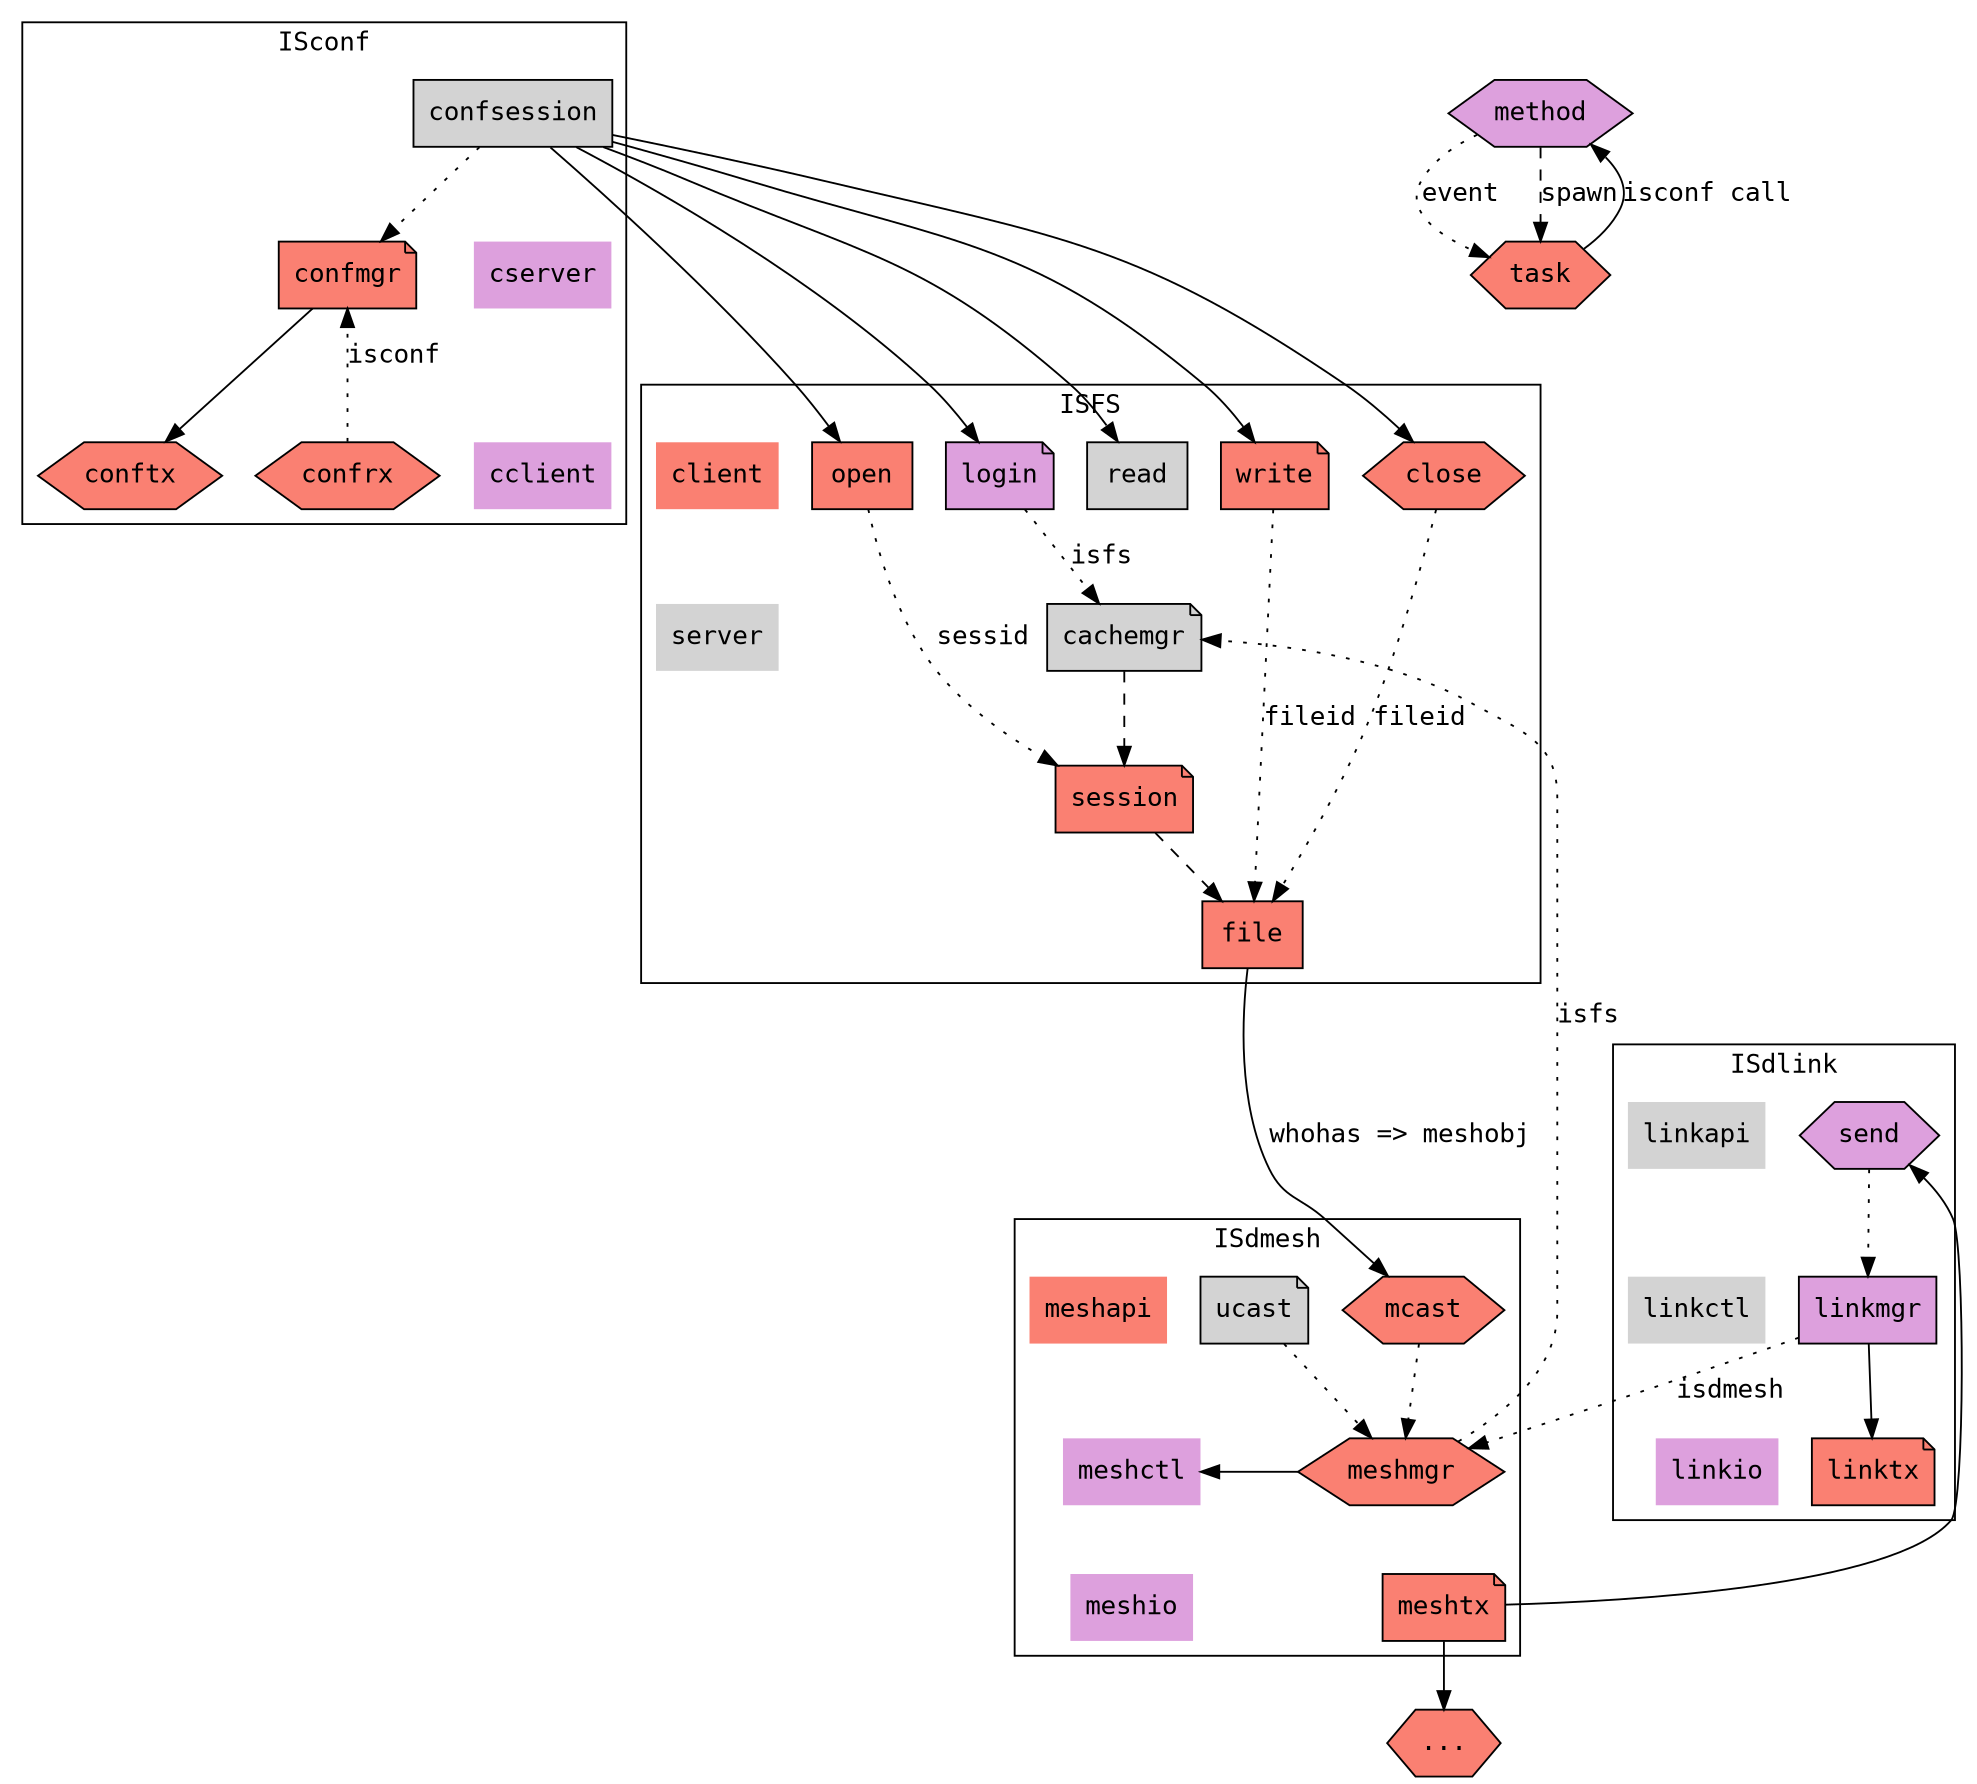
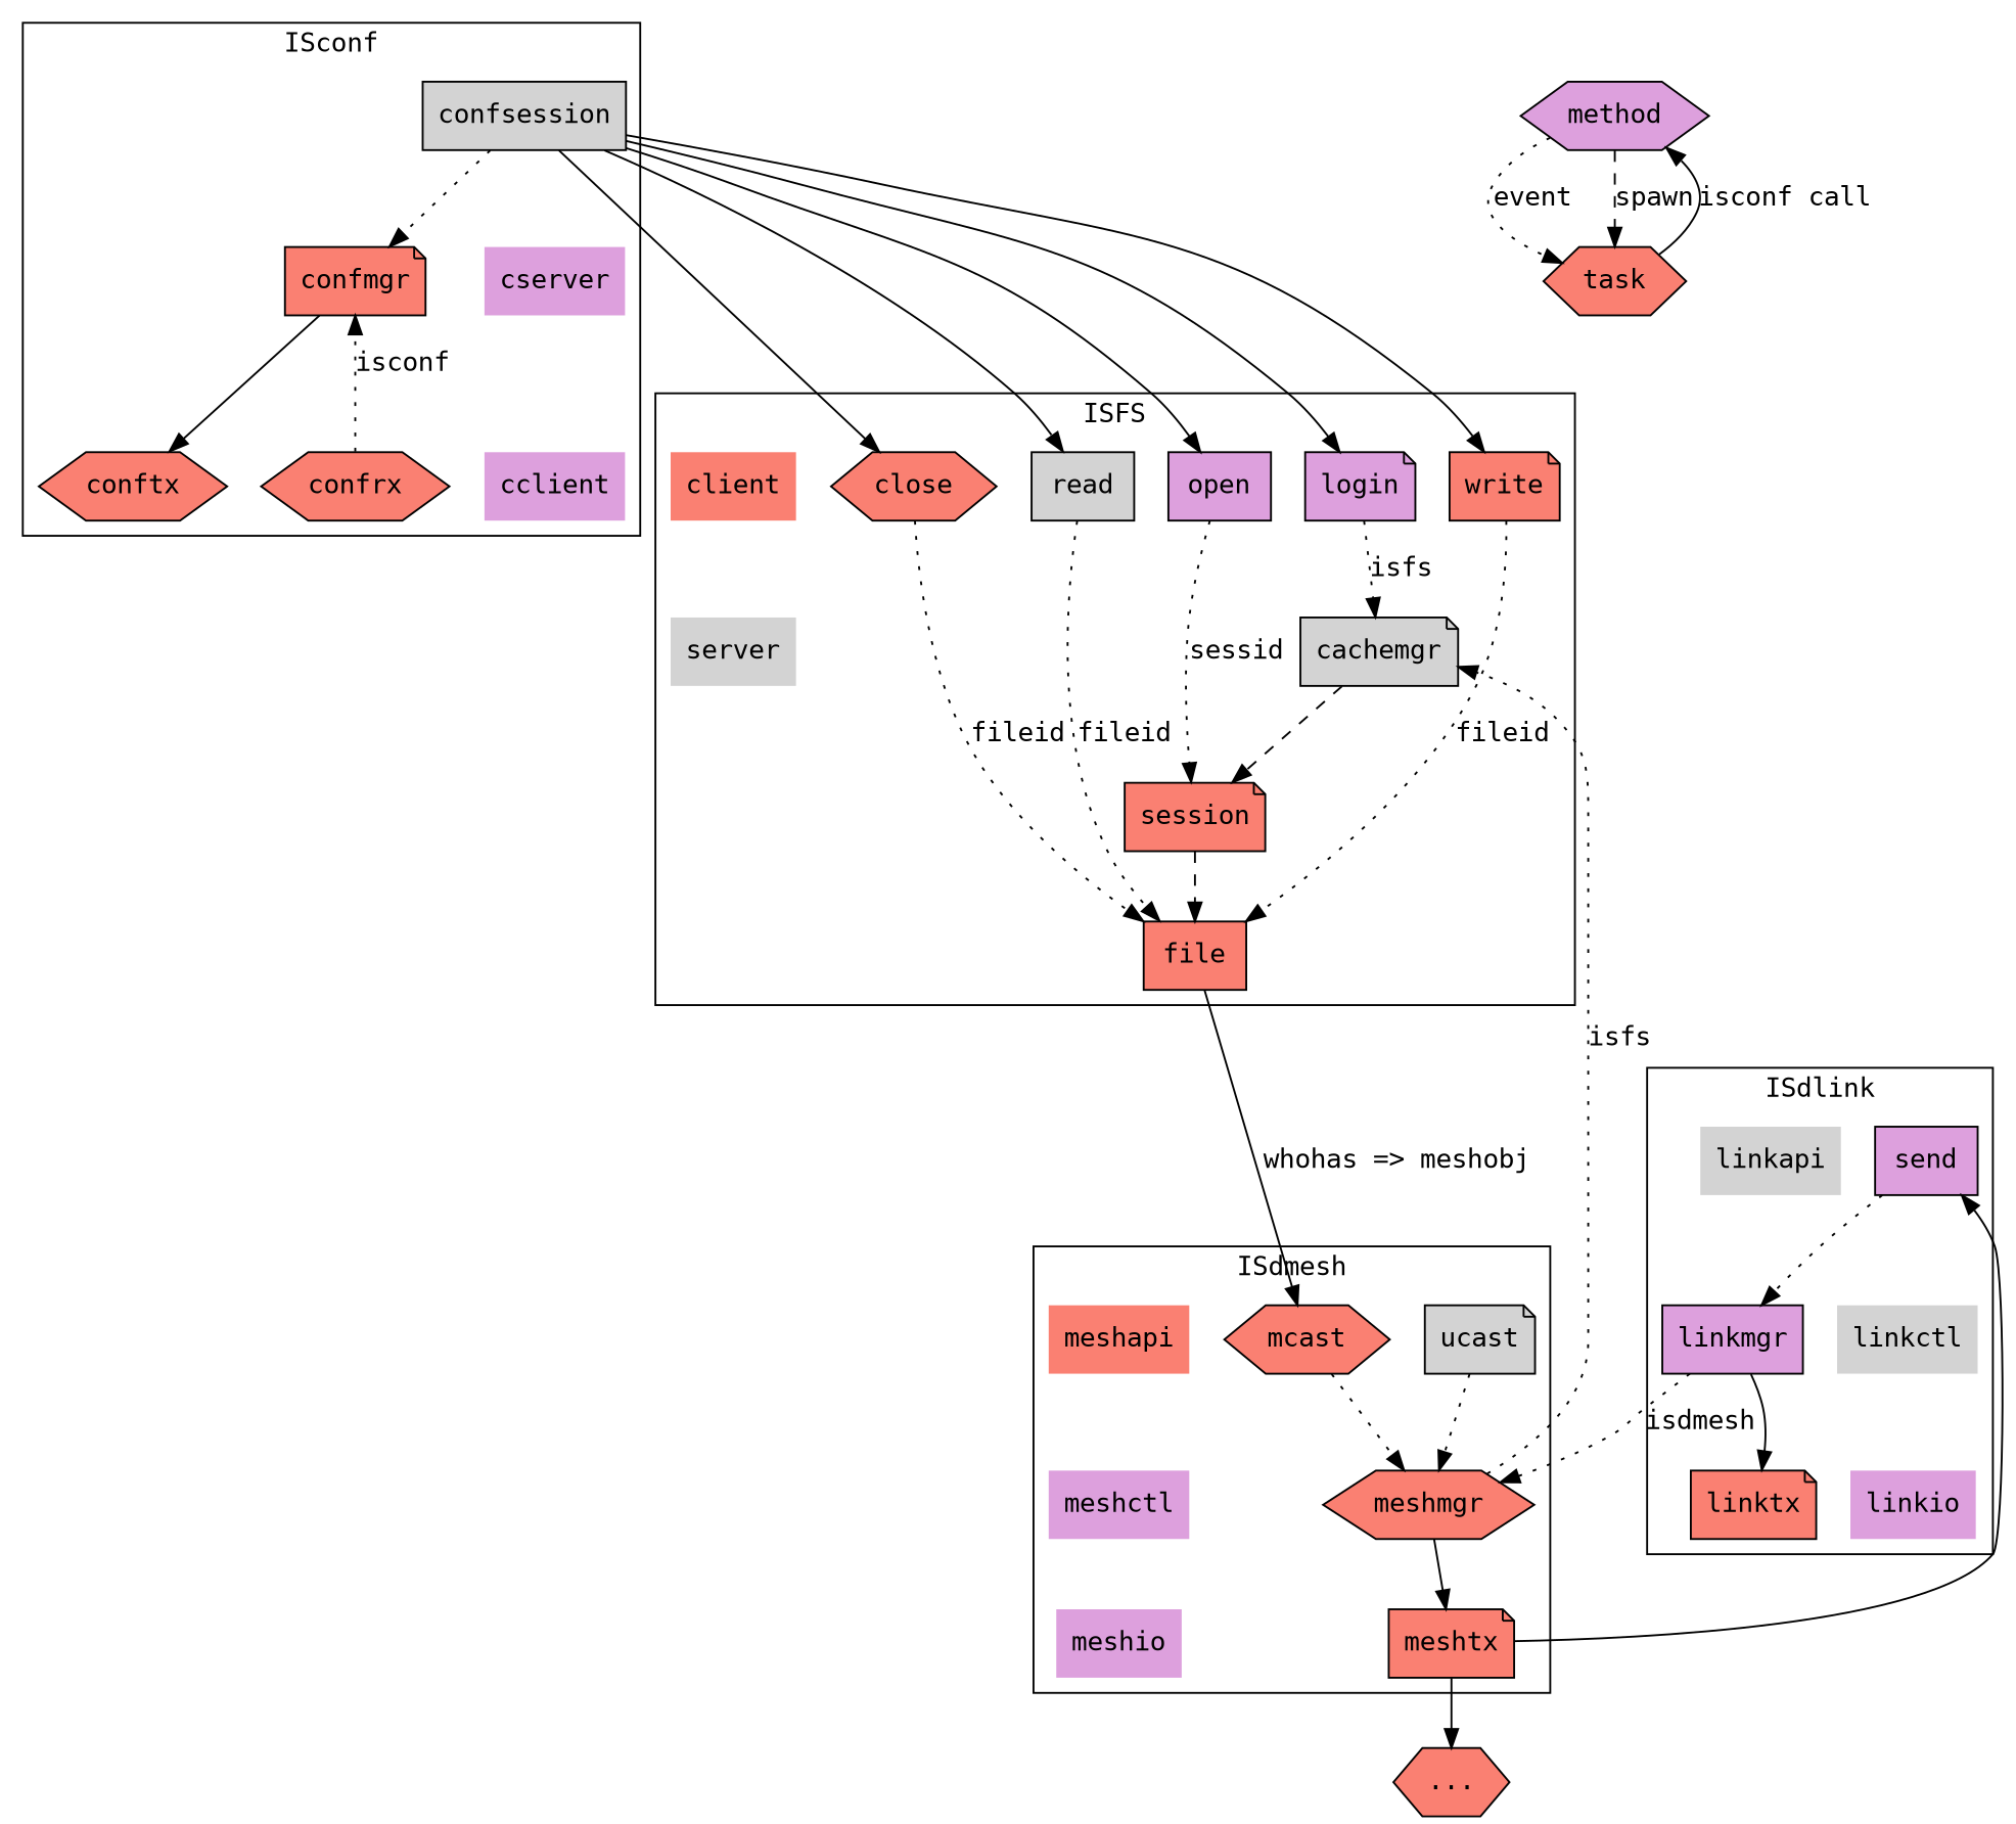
  digraph {
    compound=true
    fontname="DejaVu Sans Mono"
    labelloc=top
    node [fillcolor=salmon fontname="DejaVu Sans Mono" shape=plaintext style=filled]
    edge [fontname="DejaVu Sans Mono" style=dotted]
    cserver [fillcolor=plum]
    confmgr [shape=note]
    cclient [fillcolor=plum]
    conftx [shape=hexagon]
    confrx [shape=hexagon]
    confsession [fillcolor=lightgrey shape=box]
    method [fillcolor=plum shape=hexagon]
    task [shape=hexagon]
    login [fillcolor=plum shape=note]
-   open [shape=box]
+   open [fillcolor=plum shape=box]
    read [fillcolor=lightgrey shape=box]
    write [shape=note]
    close [shape=hexagon]
    client
    server [fillcolor=lightgrey]
    cachemgr [fillcolor=lightgrey shape=note]
    session [shape=note]
    file [shape=box]
    mcast [shape=hexagon]
    meshapi
    ucast [fillcolor=lightgrey shape=note]
    meshmgr [shape=hexagon]
    meshctl [fillcolor=plum]
    meshio [fillcolor=plum]
    meshtx [shape=note]
-   send [fillcolor=plum shape=hexagon]
+   send [fillcolor=plum shape=box]
    linkapi [fillcolor=lightgrey]
    linkmgr [fillcolor=plum shape=box]
    linkctl [fillcolor=lightgrey]
    linkio [fillcolor=plum]
    linktx [shape=note]
    "..." [shape=hexagon]
    subgraph cluster_1 {
      label=ISconf
      confsession
      subgraph sub_2 {
        label=ISconf
        rank=same
        cserver
        confmgr
      }
      subgraph sub_3 {
        label=ISconf
        rank=same
        cclient
        conftx
        confrx
      }
      subgraph sub_4 {
        label=ISconf
        cserver
        cclient
      }
    }
    subgraph sub_5 {
      method
      task
    }
    subgraph cluster_6 {
      label=ISFS
      session
      file
      subgraph sub_7 {
        label=ISFS
        rank=same
        login
        open
        read
        write
        close
        client
      }
      subgraph sub_8 {
        label=ISFS
        rank=same
        server
        cachemgr
      }
      subgraph sub_9 {
        label=ISFS
        client
        server
      }
    }
    subgraph cluster_10 {
      label=ISdmesh
      subgraph sub_11 {
        label=ISdmesh
        rank=same
        mcast
        meshapi
        ucast
      }
      subgraph sub_12 {
        label=ISdmesh
        rank=same
        meshmgr
        meshctl
      }
      subgraph sub_13 {
        label=ISdmesh
        rank=same
        meshio
        meshtx
      }
      subgraph sub_14 {
        label=ISdmesh
        meshapi
        meshctl
        meshio
      }
    }
    subgraph cluster_15 {
      label=ISdlink
      subgraph sub_16 {
        label=ISdlink
        rank=same
        send
        linkapi
      }
      subgraph sub_17 {
        label=ISdlink
        rank=same
        linkmgr
        linkctl
      }
      subgraph sub_18 {
        label=ISdlink
        rank=same
        linkio
        linktx
      }
      subgraph sub_19 {
        label=ISdlink
        linkapi
        linkctl
        linkio
      }
    }
    confmgr -> conftx [style=""]
    cclient -> cserver [style=invis]
    confrx -> confmgr [label=isconf]
    confsession -> confmgr
    confsession -> login [minlen=2 style=solid]
    confsession -> open [minlen=2 style=solid]
    confsession -> read [minlen=2 style=solid]
    confsession -> write [minlen=2 style=solid]
    confsession -> close [minlen=2 style=solid]
    method -> task [label=event]
    method -> task [label=spawn style=dashed]
    task -> method [label="isconf call" style=""]
    login -> cachemgr [label=isfs]
    open -> session [label=sessid]
+   read -> file [label=fileid]
    write -> file [label=fileid]
    close -> file [label=fileid]
    client -> server [style=invis]
    cachemgr -> session [style=dashed]
    session -> file [style=dashed]
    file -> mcast [label="whohas => meshobj" minlen=2 style=solid]
    mcast -> meshmgr
    meshapi -> meshctl [style=invis]
    ucast -> meshmgr
    meshmgr -> cachemgr [label=isfs minlen=2]
-   meshmgr -> meshctl [style=""]
+   meshmgr -> meshtx [style=""]
    meshctl -> meshio [style=invis]
    meshtx -> send [style=""]
    meshtx -> "..." [style=""]
    send -> linkmgr
    linkapi -> linkctl [style=invis]
    linkmgr -> meshmgr [label=isdmesh]
    linkmgr -> linktx [style=""]
    linkctl -> linkio [style=invis]
  }
